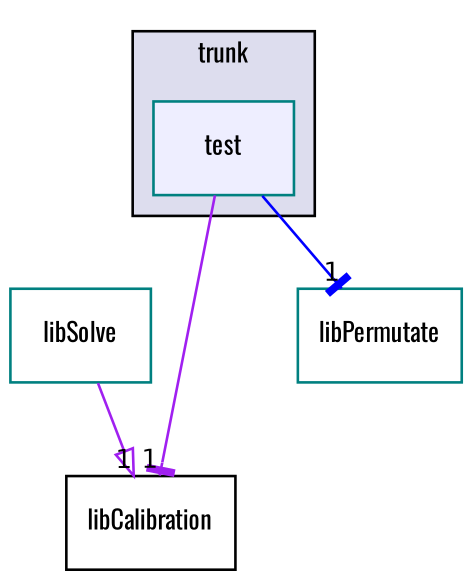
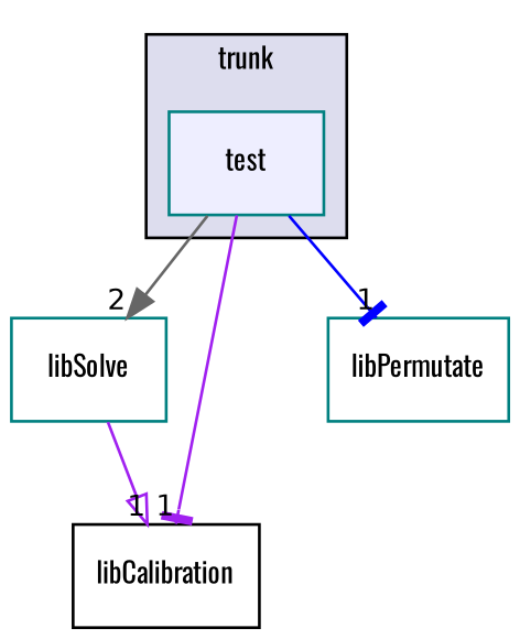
  digraph {
    compound=true
    fontname=Oswald
    node [color=teal fontname=Oswald fontsize=10 shape=box]
    edge [arrowhead=tee color=purple fontname=Oswald headlabel=1 labeldistance=1.5 labelfontname=Helvetica labelfontsize=10]
    n1 [fillcolor="#eeeeff" label=test pencolor=black style=filled]
    n2 [label=libSolve]
    n3 [color=black label=libCalibration]
    n4 [label=libPermutate]
    subgraph cluster_1 {
      bgcolor="#ddddee"
      fontsize=10
      label=trunk
      pencolor=black
      n1
    }
+   n1 -> n2 [arrowhead=normal color=gray40 headlabel=2]
    n1 -> n3
    n1 -> n4 [color=blue]
    n2 -> n3 [arrowhead=onormal]
  }
